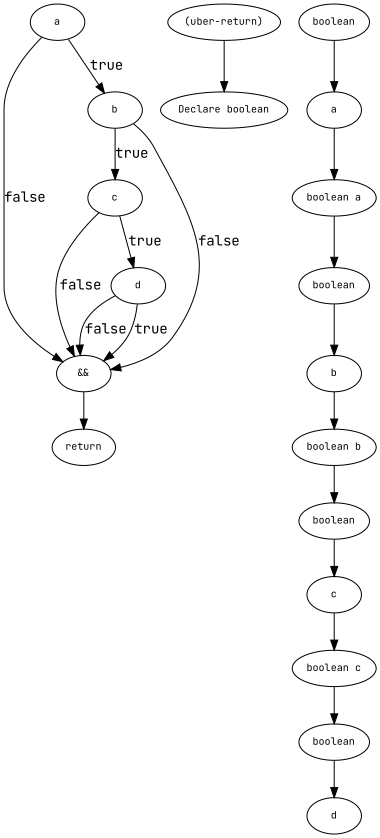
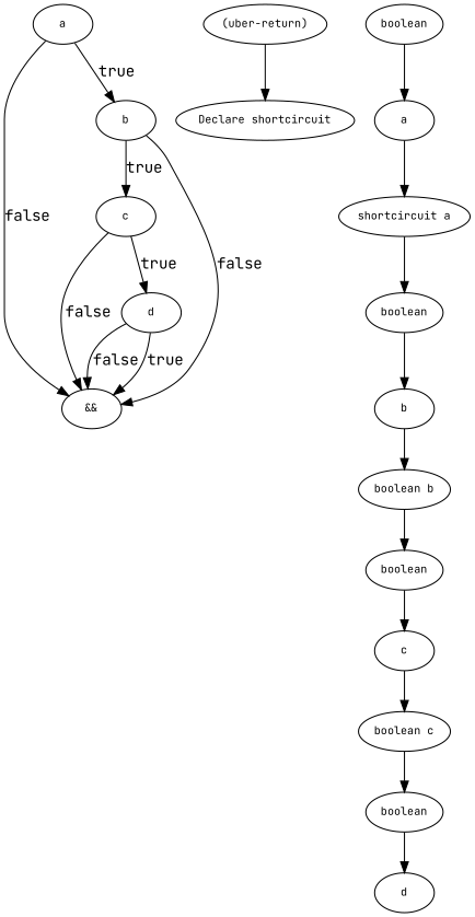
  digraph {
    fontname="JetBrains Mono"
    node [fontname="JetBrains Mono" fontsize=10]
    edge [fontname="JetBrains Mono"]
    n1 [label=c]
    n2 [label="&&"]
    n3 [label=d]
-   n4 [label=return]
    n5 [label=b]
    n6 [label=a]
    n7 [label="(uber-return)"]
-   n8 [label="Declare boolean"]
+   n8 [label="Declare shortcircuit"]
    n9 [label=d]
    n10 [label=boolean]
    n11 [label=c]
    n12 [label="boolean c"]
    n13 [label=boolean]
    n14 [label=b]
    n15 [label="boolean b"]
    n16 [label=boolean]
    n17 [label=a]
-   n18 [label="boolean a"]
+   n18 [label="shortcircuit a"]
    n19 [label=boolean]
    n1 -> n2 [label=false]
    n1 -> n3 [label=true]
-   n2 -> n4
    n3 -> n2 [label=false]
    n3 -> n2 [label=true]
    n5 -> n1 [label=true]
    n5 -> n2 [label=false]
    n6 -> n2 [label=false]
    n6 -> n5 [label=true]
    n7 -> n8
    n10 -> n9
    n11 -> n12
    n12 -> n10
    n13 -> n11
    n14 -> n15
    n15 -> n13
    n16 -> n14
    n17 -> n18
    n18 -> n16
    n19 -> n17
  }
